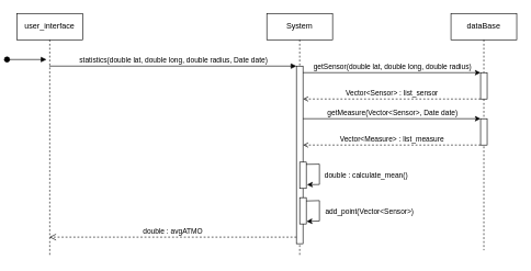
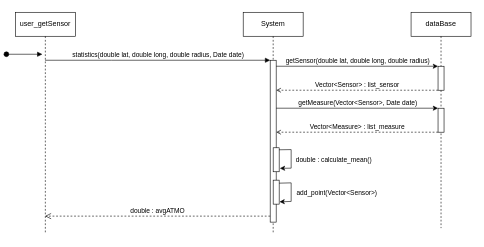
  <mxCell id="0" />
  <mxCell id="1" parent="0" />
- <mxCell id="2" value="user_interface" style="shape=umlLifeline;perimeter=lifelinePerimeter;whiteSpace=wrap;html=1;container=0;dropTarget=0;collapsible=0;recursiveResize=0;outlineConnect=0;portConstraint=eastwest;newEdgeStyle={&quot;edgeStyle&quot;:&quot;elbowEdgeStyle&quot;,&quot;elbow&quot;:&quot;vertical&quot;,&quot;curved&quot;:0,&quot;rounded&quot;:0};" parent="1" vertex="1"><mxGeometry x="20" y="20" width="100" height="370" as="geometry" /></mxCell>
+ <mxCell id="2" value="user_getSensor" style="shape=umlLifeline;perimeter=lifelinePerimeter;whiteSpace=wrap;html=1;container=0;dropTarget=0;collapsible=0;recursiveResize=0;outlineConnect=0;portConstraint=eastwest;newEdgeStyle={&quot;edgeStyle&quot;:&quot;elbowEdgeStyle&quot;,&quot;elbow&quot;:&quot;vertical&quot;,&quot;curved&quot;:0,&quot;rounded&quot;:0};" parent="1" vertex="1"><mxGeometry x="20" y="20" width="100" height="370" as="geometry" /></mxCell>
  <mxCell id="3" value="" style="html=1;verticalAlign=bottom;startArrow=oval;endArrow=block;startSize=8;edgeStyle=elbowEdgeStyle;elbow=vertical;curved=0;rounded=0;" parent="2" edge="1"><mxGeometry relative="1" as="geometry"><mxPoint x="-15" y="70" as="sourcePoint" /><mxPoint x="45" y="70.333" as="targetPoint" /></mxGeometry></mxCell>
  <mxCell id="4" value="System" style="shape=umlLifeline;perimeter=lifelinePerimeter;whiteSpace=wrap;html=1;container=0;dropTarget=0;collapsible=0;recursiveResize=0;outlineConnect=0;portConstraint=eastwest;newEdgeStyle={&quot;edgeStyle&quot;:&quot;elbowEdgeStyle&quot;,&quot;elbow&quot;:&quot;vertical&quot;,&quot;curved&quot;:0,&quot;rounded&quot;:0};" parent="1" vertex="1"><mxGeometry x="400" y="20" width="100" height="370" as="geometry" /></mxCell>
  <mxCell id="5" value="" style="html=1;points=[];perimeter=orthogonalPerimeter;outlineConnect=0;targetShapes=umlLifeline;portConstraint=eastwest;newEdgeStyle={&quot;edgeStyle&quot;:&quot;elbowEdgeStyle&quot;,&quot;elbow&quot;:&quot;vertical&quot;,&quot;curved&quot;:0,&quot;rounded&quot;:0};" parent="4" vertex="1"><mxGeometry x="45" y="80" width="10" height="270" as="geometry" /></mxCell>
  <mxCell id="6" value="statistics(double lat, double long, double radius, Date date)" style="html=1;verticalAlign=bottom;endArrow=block;edgeStyle=elbowEdgeStyle;elbow=vertical;curved=0;rounded=0;" parent="1" source="2" target="5" edge="1"><mxGeometry relative="1" as="geometry"><mxPoint x="95" y="100" as="sourcePoint" /><Array as="points"><mxPoint x="180" y="100" /></Array></mxGeometry></mxCell>
  <mxCell id="7" value="double : avgATMO" style="html=1;verticalAlign=bottom;endArrow=open;dashed=1;endSize=8;edgeStyle=elbowEdgeStyle;elbow=vertical;curved=0;rounded=0;" parent="1" source="5" target="2" edge="1"><mxGeometry relative="1" as="geometry"><mxPoint x="95" y="260" as="targetPoint" /><Array as="points"><mxPoint x="380" y="360" /><mxPoint x="290" y="320" /><mxPoint x="330" y="300" /><mxPoint x="190" y="260" /></Array></mxGeometry></mxCell>
  <mxCell id="8" value="dataBase" style="shape=umlLifeline;perimeter=lifelinePerimeter;whiteSpace=wrap;html=1;container=0;dropTarget=0;collapsible=0;recursiveResize=0;outlineConnect=0;portConstraint=eastwest;newEdgeStyle={&quot;edgeStyle&quot;:&quot;elbowEdgeStyle&quot;,&quot;elbow&quot;:&quot;vertical&quot;,&quot;curved&quot;:0,&quot;rounded&quot;:0};" vertex="1" parent="1"><mxGeometry x="680" y="20" width="100" height="360" as="geometry" /></mxCell>
  <mxCell id="9" value="" style="html=1;points=[];perimeter=orthogonalPerimeter;outlineConnect=0;targetShapes=umlLifeline;portConstraint=eastwest;newEdgeStyle={&quot;edgeStyle&quot;:&quot;elbowEdgeStyle&quot;,&quot;elbow&quot;:&quot;vertical&quot;,&quot;curved&quot;:0,&quot;rounded&quot;:0};" vertex="1" parent="8"><mxGeometry x="45" y="90" width="10" height="40" as="geometry" /></mxCell>
  <mxCell id="10" value="" style="html=1;points=[];perimeter=orthogonalPerimeter;outlineConnect=0;targetShapes=umlLifeline;portConstraint=eastwest;newEdgeStyle={&quot;edgeStyle&quot;:&quot;elbowEdgeStyle&quot;,&quot;elbow&quot;:&quot;vertical&quot;,&quot;curved&quot;:0,&quot;rounded&quot;:0};" vertex="1" parent="8"><mxGeometry x="45" y="160" width="10" height="40" as="geometry" /></mxCell>
  <mxCell id="11" value="" style="endArrow=classic;html=1;rounded=0;" edge="1" parent="1" source="5" target="9"><mxGeometry width="50" height="50" relative="1" as="geometry"><mxPoint x="470" y="120" as="sourcePoint" /><mxPoint x="660" y="120" as="targetPoint" /><Array as="points"><mxPoint x="700" y="110" /></Array></mxGeometry></mxCell>
  <mxCell id="12" value="getSensor(double lat, double long, double radius)" style="edgeLabel;html=1;align=center;verticalAlign=middle;resizable=0;points=[];" vertex="1" connectable="0" parent="11"><mxGeometry x="-0.412" y="2" relative="1" as="geometry"><mxPoint x="56" y="-8" as="offset" /></mxGeometry></mxCell>
  <mxCell id="13" value="" style="endArrow=open;html=1;rounded=0;endFill=0;dashed=1;" edge="1" parent="1" source="9" target="5"><mxGeometry width="50" height="50" relative="1" as="geometry"><mxPoint x="520" y="195" as="sourcePoint" /><mxPoint x="570" y="145" as="targetPoint" /><Array as="points"><mxPoint x="580" y="150" /></Array></mxGeometry></mxCell>
  <mxCell id="14" value="Vector&amp;lt;Sensor&amp;gt; : list_sensor" style="edgeLabel;html=1;align=center;verticalAlign=middle;resizable=0;points=[];" vertex="1" connectable="0" parent="13"><mxGeometry x="0.279" y="1" relative="1" as="geometry"><mxPoint x="37" y="-11" as="offset" /></mxGeometry></mxCell>
  <mxCell id="15" value="" style="endArrow=classic;html=1;rounded=0;" edge="1" parent="1"><mxGeometry width="50" height="50" relative="1" as="geometry"><mxPoint x="455" y="180" as="sourcePoint" /><mxPoint x="725" y="180" as="targetPoint" /><Array as="points"><mxPoint x="725" y="180" /></Array></mxGeometry></mxCell>
  <mxCell id="16" value="getMeasure(Vector&amp;lt;Sensor&amp;gt;, Date date)" style="edgeLabel;html=1;align=center;verticalAlign=middle;resizable=0;points=[];" vertex="1" connectable="0" parent="15"><mxGeometry x="-0.412" y="2" relative="1" as="geometry"><mxPoint x="56" y="-8" as="offset" /></mxGeometry></mxCell>
  <mxCell id="17" value="" style="endArrow=open;html=1;rounded=0;endFill=0;dashed=1;" edge="1" parent="1" source="10" target="5"><mxGeometry width="50" height="50" relative="1" as="geometry"><mxPoint x="725" y="220" as="sourcePoint" /><mxPoint x="455" y="220" as="targetPoint" /><Array as="points"><mxPoint x="580" y="220" /></Array></mxGeometry></mxCell>
  <mxCell id="18" value="Vector&amp;lt;Measure&amp;gt; : list_measure" style="edgeLabel;html=1;align=center;verticalAlign=middle;resizable=0;points=[];" vertex="1" connectable="0" parent="17"><mxGeometry x="0.279" y="1" relative="1" as="geometry"><mxPoint x="37" y="-11" as="offset" /></mxGeometry></mxCell>
  <mxCell id="19" value="" style="rounded=0;whiteSpace=wrap;html=1;" vertex="1" parent="1"><mxGeometry x="450" y="246" width="10" height="40" as="geometry" /></mxCell>
  <mxCell id="20" value="" style="endArrow=classic;html=1;rounded=0;exitX=0.967;exitY=0.083;exitDx=0;exitDy=0;entryX=1.111;entryY=0.858;entryDx=0;entryDy=0;entryPerimeter=0;exitPerimeter=0;" edge="1" parent="1" source="19" target="19"><mxGeometry width="50" height="50" relative="1" as="geometry"><mxPoint x="500" y="260" as="sourcePoint" /><mxPoint x="510" y="290" as="targetPoint" /><Array as="points"><mxPoint x="480" y="249" /><mxPoint x="480" y="280" /></Array></mxGeometry></mxCell>
  <mxCell id="21" value="double : calculate_mean()" style="edgeLabel;html=1;align=center;verticalAlign=middle;resizable=0;points=[];" vertex="1" connectable="0" parent="20"><mxGeometry x="0.018" y="2" relative="1" as="geometry"><mxPoint x="68" y="2" as="offset" /></mxGeometry></mxCell>
  <mxCell id="22" value="" style="rounded=0;whiteSpace=wrap;html=1;" vertex="1" parent="1"><mxGeometry x="450" y="300" width="10" height="40" as="geometry" /></mxCell>
  <mxCell id="23" value="" style="endArrow=classic;html=1;rounded=0;entryX=1.056;entryY=0.904;entryDx=0;entryDy=0;entryPerimeter=0;exitX=1;exitY=0.126;exitDx=0;exitDy=0;exitPerimeter=0;" edge="1" parent="1" source="22" target="22"><mxGeometry width="50" height="50" relative="1" as="geometry"><mxPoint x="460" y="305" as="sourcePoint" /><mxPoint x="461" y="335.5" as="targetPoint" /><Array as="points"><mxPoint x="480" y="304.5" /><mxPoint x="480" y="335.5" /></Array></mxGeometry></mxCell>
  <mxCell id="24" value="add_point(Vector&amp;lt;Sensor&amp;gt;)" style="edgeLabel;html=1;align=center;verticalAlign=middle;resizable=0;points=[];" vertex="1" connectable="0" parent="23"><mxGeometry x="0.018" y="2" relative="1" as="geometry"><mxPoint x="73" as="offset" /></mxGeometry></mxCell>
